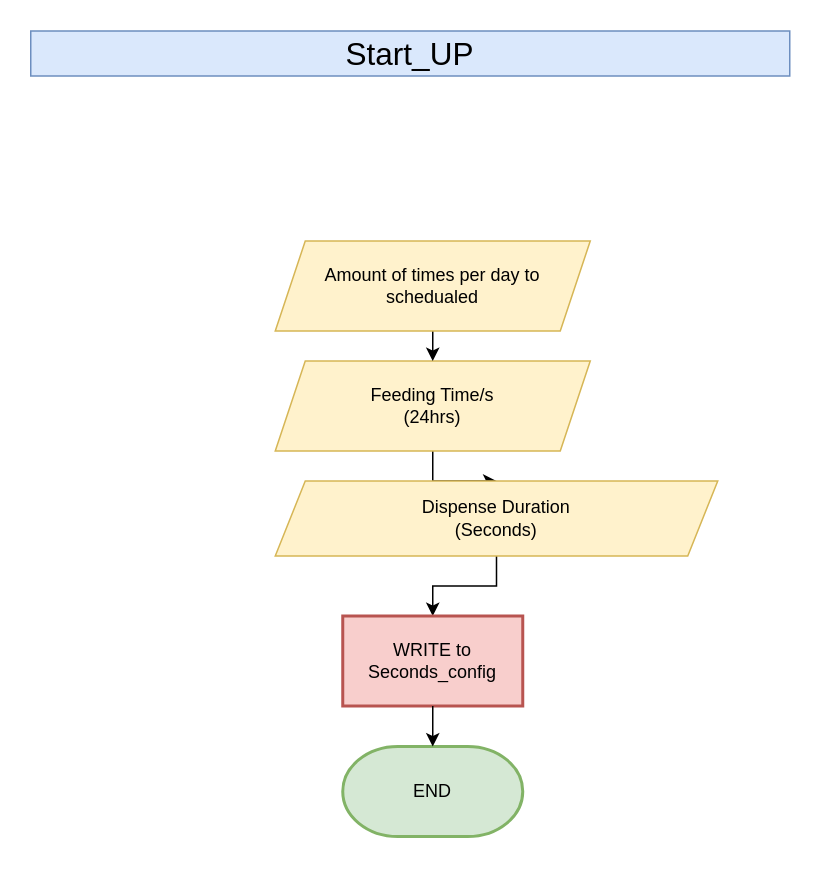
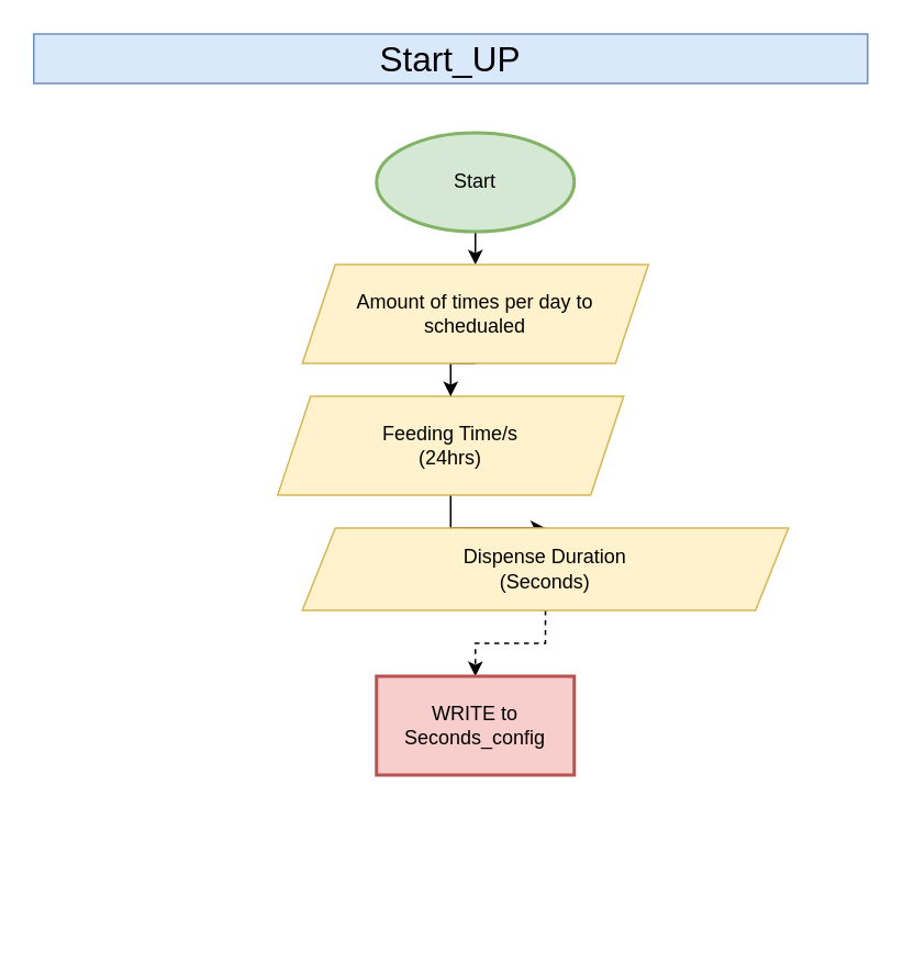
  <mxCell id="0" />
  <mxCell id="1" parent="0" />
+ <mxCell id="2" style="edgeStyle=orthogonalEdgeStyle;rounded=0;orthogonalLoop=1;jettySize=auto;html=1;exitX=0.5;exitY=1;exitDx=0;exitDy=0;exitPerimeter=0;entryX=0.5;entryY=0;entryDx=0;entryDy=0;" parent="1" source="3" target="10" edge="1"><mxGeometry relative="1" as="geometry" /></mxCell>
+ <mxCell id="3" value="Start" style="rounded=1;whiteSpace=wrap;html=1;fillColor=#d5e8d4;strokeColor=#82b366;strokeWidth=2;shape=mxgraph.flowchart.start_1;" parent="1" vertex="1"><mxGeometry x="228" y="80" width="120" height="60" as="geometry" /></mxCell>
  <mxCell id="4" style="edgeStyle=orthogonalEdgeStyle;rounded=0;orthogonalLoop=1;jettySize=auto;html=1;exitX=0.5;exitY=1;exitDx=0;exitDy=0;entryX=0.5;entryY=0;entryDx=0;entryDy=0;" parent="1" source="5" target="8" edge="1"><mxGeometry relative="1" as="geometry" /></mxCell>
- <mxCell id="5" value="Feeding Time/s&lt;div&gt;(24hrs)&lt;/div&gt;" style="shape=parallelogram;perimeter=parallelogramPerimeter;whiteSpace=wrap;html=1;fixedSize=1;fillColor=#fff2cc;strokeColor=#d6b656;" parent="1" vertex="1"><mxGeometry x="183" y="240" width="210" height="60" as="geometry" /></mxCell>
- <mxCell id="6" value="END" style="rounded=1;whiteSpace=wrap;html=1;fillColor=#d5e8d4;strokeColor=#82b366;strokeWidth=2;shape=mxgraph.flowchart.terminator;" parent="1" vertex="1"><mxGeometry x="228" y="497" width="120" height="60" as="geometry" /></mxCell>
- <mxCell id="7" style="edgeStyle=orthogonalEdgeStyle;rounded=0;orthogonalLoop=1;jettySize=auto;html=1;exitX=0.5;exitY=1;exitDx=0;exitDy=0;entryX=0.5;entryY=0;entryDx=0;entryDy=0;" parent="1" source="8" target="12" edge="1"><mxGeometry relative="1" as="geometry"><mxPoint x="288" y="400" as="targetPoint" /></mxGeometry></mxCell>
+ <mxCell id="5" value="Feeding Time/s&lt;div&gt;(24hrs)&lt;/div&gt;" style="shape=parallelogram;perimeter=parallelogramPerimeter;whiteSpace=wrap;html=1;fixedSize=1;fillColor=#fff2cc;strokeColor=#d6b656;" parent="1" vertex="1"><mxGeometry x="168" y="240" width="210" height="60" as="geometry" /></mxCell>
+ <mxCell id="7" style="edgeStyle=orthogonalEdgeStyle;rounded=0;orthogonalLoop=1;jettySize=auto;html=1;exitX=0.5;exitY=1;exitDx=0;exitDy=0;entryX=0.5;entryY=0;entryDx=0;entryDy=0;dashed=1;" parent="1" source="8" target="12" edge="1"><mxGeometry relative="1" as="geometry"><mxPoint x="288" y="400" as="targetPoint" /></mxGeometry></mxCell>
  <mxCell id="8" value="Dispense Duration&lt;div&gt;(Seconds)&lt;/div&gt;" style="shape=parallelogram;perimeter=parallelogramPerimeter;whiteSpace=wrap;html=1;fixedSize=1;fillColor=#fff2cc;strokeColor=#d6b656;" parent="1" vertex="1"><mxGeometry x="183" y="320" width="295" height="50" as="geometry" /></mxCell>
  <mxCell id="9" style="edgeStyle=orthogonalEdgeStyle;rounded=0;orthogonalLoop=1;jettySize=auto;html=1;exitX=0.5;exitY=1;exitDx=0;exitDy=0;entryX=0.5;entryY=0;entryDx=0;entryDy=0;" parent="1" source="10" target="5" edge="1"><mxGeometry relative="1" as="geometry" /></mxCell>
  <mxCell id="10" value="&lt;div&gt;&lt;br&gt;&lt;/div&gt;Amount of times per day to schedualed&lt;div&gt;&lt;br&gt;&lt;/div&gt;" style="shape=parallelogram;perimeter=parallelogramPerimeter;whiteSpace=wrap;html=1;fixedSize=1;fillColor=#fff2cc;strokeColor=#d6b656;" parent="1" vertex="1"><mxGeometry x="183" y="160" width="210" height="60" as="geometry" /></mxCell>
  <mxCell id="11" style="edgeStyle=orthogonalEdgeStyle;rounded=0;orthogonalLoop=1;jettySize=auto;html=1;exitX=0.5;exitY=1;exitDx=0;exitDy=0;entryX=0.5;entryY=0;entryDx=0;entryDy=0;" parent="1" edge="1"><mxGeometry relative="1" as="geometry"><mxPoint x="288" y="460" as="sourcePoint" /></mxGeometry></mxCell>
  <mxCell id="12" value="WRITE to Seconds_config" style="rounded=0;whiteSpace=wrap;html=1;fillColor=#f8cecc;strokeColor=#b85450;strokeWidth=2;shape=label;size=0.25;" parent="1" vertex="1"><mxGeometry x="228" y="410" width="120" height="60" as="geometry" /></mxCell>
- <mxCell id="13" style="edgeStyle=orthogonalEdgeStyle;rounded=0;orthogonalLoop=1;jettySize=auto;html=1;exitX=0.5;exitY=1;exitDx=0;exitDy=0;entryX=0.5;entryY=0;entryDx=0;entryDy=0;entryPerimeter=0;" parent="1" source="12" target="6" edge="1"><mxGeometry relative="1" as="geometry" /></mxCell>
  <mxCell id="14" value="&lt;span style=&quot;font-size: 21px;&quot;&gt;Start_UP&lt;/span&gt;" style="text;html=1;align=center;verticalAlign=middle;whiteSpace=wrap;rounded=0;fillColor=#dae8fc;strokeColor=#6c8ebf;" parent="1" vertex="1"><mxGeometry x="20" y="20" width="506" height="30" as="geometry" /></mxCell>
